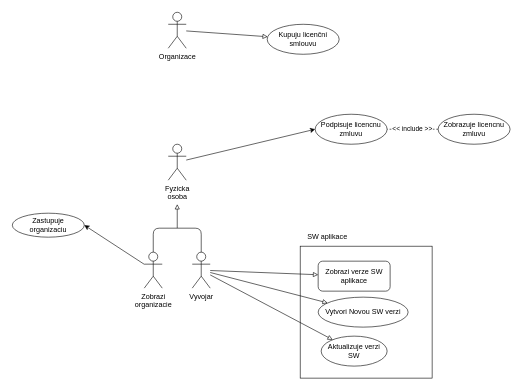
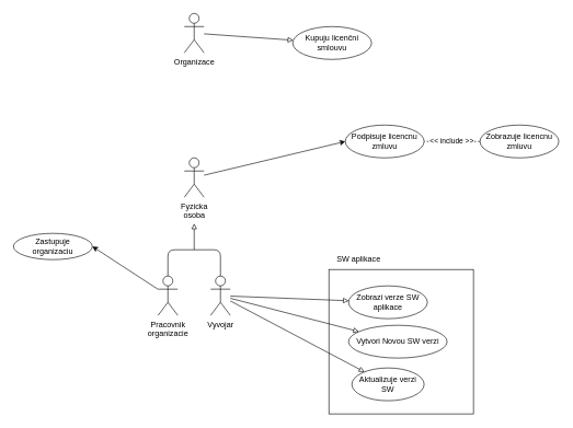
  <mxCell id="0" />
  <mxCell id="1" parent="0" />
  <mxCell id="2" value="" style="whiteSpace=wrap;html=1;aspect=fixed;" vertex="1" parent="1"><mxGeometry x="500" y="410" width="220" height="220" as="geometry" /></mxCell>
  <mxCell id="3" style="edgeStyle=none;html=1;endArrow=block;endFill=0;" edge="1" parent="1" source="10"><mxGeometry relative="1" as="geometry"><mxPoint x="295" y="340" as="targetPoint" /></mxGeometry></mxCell>
  <mxCell id="4" style="edgeStyle=none;html=1;endArrow=block;endFill=0;" edge="1" parent="1" source="5" target="22"><mxGeometry relative="1" as="geometry" /></mxCell>
  <mxCell id="5" value="Vyvojar" style="shape=umlActor;verticalLabelPosition=bottom;verticalAlign=top;html=1;outlineConnect=0;" vertex="1" parent="1"><mxGeometry x="320" y="420" width="30" height="60" as="geometry" /></mxCell>
- <mxCell id="6" value="Zobrazi verze SW aplikace" style="whiteSpace=wrap;html=1;rounded=1;" vertex="1" parent="1"><mxGeometry x="530" y="435" width="120" height="50" as="geometry" /></mxCell>
+ <mxCell id="6" value="Zobrazi verze SW aplikace" style="ellipse;whiteSpace=wrap;html=1;" vertex="1" parent="1"><mxGeometry x="530" y="435" width="120" height="50" as="geometry" /></mxCell>
  <mxCell id="7" style="edgeStyle=none;html=1;entryX=0;entryY=0.5;entryDx=0;entryDy=0;" edge="1" parent="1" source="9" target="15"><mxGeometry relative="1" as="geometry" /></mxCell>
  <mxCell id="8" value="Zastupuje&lt;br&gt;organizaciu" style="ellipse;whiteSpace=wrap;html=1;" vertex="1" parent="1"><mxGeometry x="20" y="355" width="120" height="40" as="geometry" /></mxCell>
  <mxCell id="9" value="Fyzicka&lt;br&gt;osoba" style="shape=umlActor;verticalLabelPosition=bottom;verticalAlign=top;html=1;outlineConnect=0;" vertex="1" parent="1"><mxGeometry x="280" y="240" width="30" height="60" as="geometry" /></mxCell>
  <mxCell id="10" value="" style="shape=waypoint;sketch=0;size=6;pointerEvents=1;points=[];fillColor=none;resizable=0;rotatable=0;perimeter=centerPerimeter;snapToPoint=1;strokeColor=none;" vertex="1" parent="1"><mxGeometry x="285" y="370" width="20" height="20" as="geometry" /></mxCell>
  <mxCell id="11" style="edgeStyle=none;html=1;endArrow=block;endFill=0;" edge="1" parent="1" source="12" target="25"><mxGeometry relative="1" as="geometry" /></mxCell>
  <mxCell id="12" value="Organizace&lt;br&gt;" style="shape=umlActor;verticalLabelPosition=bottom;verticalAlign=top;html=1;outlineConnect=0;" vertex="1" parent="1"><mxGeometry x="280" y="20" width="30" height="60" as="geometry" /></mxCell>
  <mxCell id="13" value="Vytvori Novou SW verzi" style="ellipse;whiteSpace=wrap;html=1;" vertex="1" parent="1"><mxGeometry x="530" y="495" width="150" height="50" as="geometry" /></mxCell>
  <mxCell id="14" style="edgeStyle=none;html=1;endArrow=block;endFill=0;" edge="1" parent="1" source="5" target="6"><mxGeometry relative="1" as="geometry" /></mxCell>
  <mxCell id="15" value="Podpisuje licencnu&lt;br&gt;zmluvu" style="ellipse;whiteSpace=wrap;html=1;" vertex="1" parent="1"><mxGeometry x="525" y="190" width="120" height="50" as="geometry" /></mxCell>
  <mxCell id="16" style="edgeStyle=none;html=1;endArrow=block;endFill=0;" edge="1" parent="1" source="5" target="13"><mxGeometry relative="1" as="geometry" /></mxCell>
  <mxCell id="17" style="edgeStyle=none;html=1;endArrow=none;endFill=0;" edge="1" parent="1" source="10" target="5"><mxGeometry relative="1" as="geometry"><mxPoint x="335" y="420" as="targetPoint" /><Array as="points"><mxPoint x="335" y="380" /></Array></mxGeometry></mxCell>
  <mxCell id="18" value="SW aplikace" style="text;html=1;align=center;verticalAlign=middle;resizable=0;points=[];autosize=1;strokeColor=none;fillColor=none;" vertex="1" parent="1"><mxGeometry x="500" y="380" width="90" height="30" as="geometry" /></mxCell>
  <mxCell id="19" value="&amp;lt;&amp;lt; include &amp;gt;&amp;gt;" style="edgeStyle=none;html=1;entryX=1;entryY=0.5;entryDx=0;entryDy=0;endArrow=none;endFill=0;dashed=1;" edge="1" parent="1" source="20" target="15"><mxGeometry relative="1" as="geometry" /></mxCell>
  <mxCell id="20" value="Zobrazuje licencnu&lt;br&gt;zmluvu" style="ellipse;whiteSpace=wrap;html=1;" vertex="1" parent="1"><mxGeometry x="730" y="190" width="120" height="50" as="geometry" /></mxCell>
  <mxCell id="21" style="edgeStyle=none;html=1;endArrow=none;endFill=0;" edge="1" parent="1" source="10" target="23"><mxGeometry relative="1" as="geometry"><mxPoint x="255" y="420" as="targetPoint" /><Array as="points"><mxPoint x="255" y="380" /></Array></mxGeometry></mxCell>
  <mxCell id="22" value="Aktualizuje verzi SW" style="ellipse;whiteSpace=wrap;html=1;" vertex="1" parent="1"><mxGeometry x="535" y="560" width="110" height="50" as="geometry" /></mxCell>
- <mxCell id="23" value="Zobrazi&lt;br&gt;organizacie" style="shape=umlActor;verticalLabelPosition=bottom;verticalAlign=top;html=1;outlineConnect=0;" vertex="1" parent="1"><mxGeometry x="240" y="420" width="30" height="60" as="geometry" /></mxCell>
+ <mxCell id="23" value="Pracovnik&lt;br&gt;organizacie" style="shape=umlActor;verticalLabelPosition=bottom;verticalAlign=top;html=1;outlineConnect=0;" vertex="1" parent="1"><mxGeometry x="240" y="420" width="30" height="60" as="geometry" /></mxCell>
  <mxCell id="24" style="edgeStyle=none;html=1;entryX=1;entryY=0.5;entryDx=0;entryDy=0;" edge="1" parent="1" source="23" target="8"><mxGeometry relative="1" as="geometry" /></mxCell>
  <mxCell id="25" value="Kupuju licenční smlouvu&lt;br&gt;" style="ellipse;whiteSpace=wrap;html=1;" vertex="1" parent="1"><mxGeometry x="445" y="40" width="120" height="50" as="geometry" /></mxCell>
